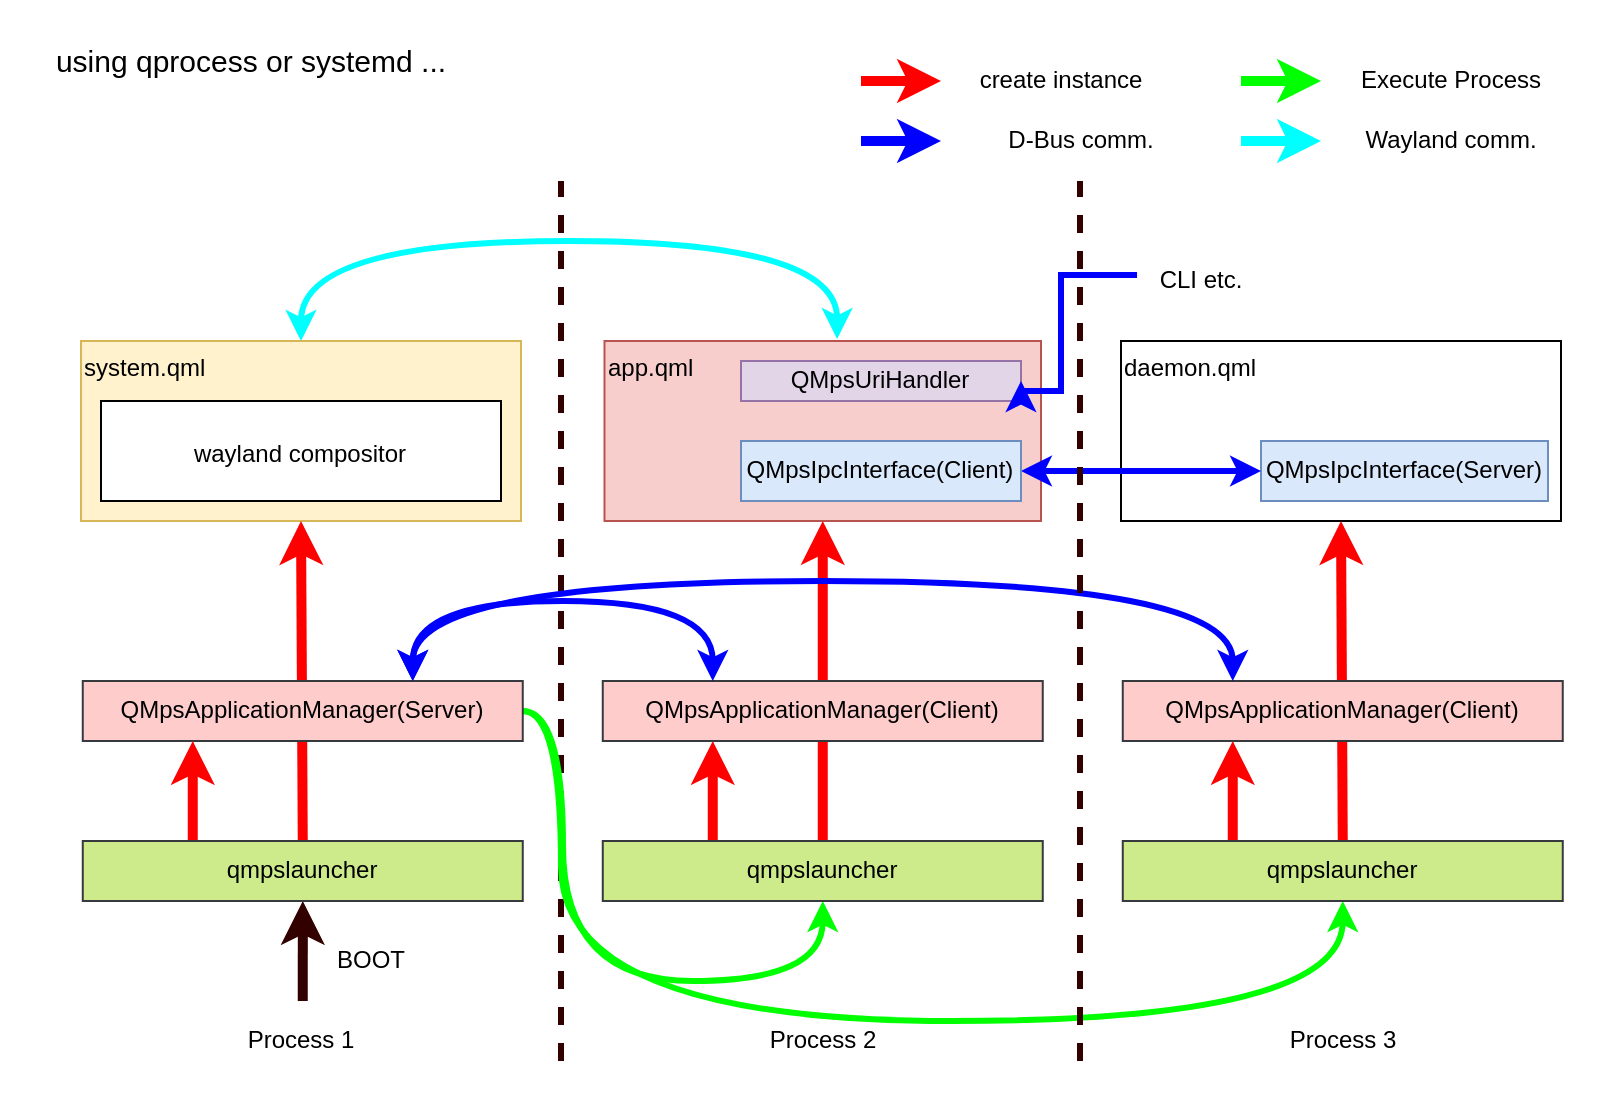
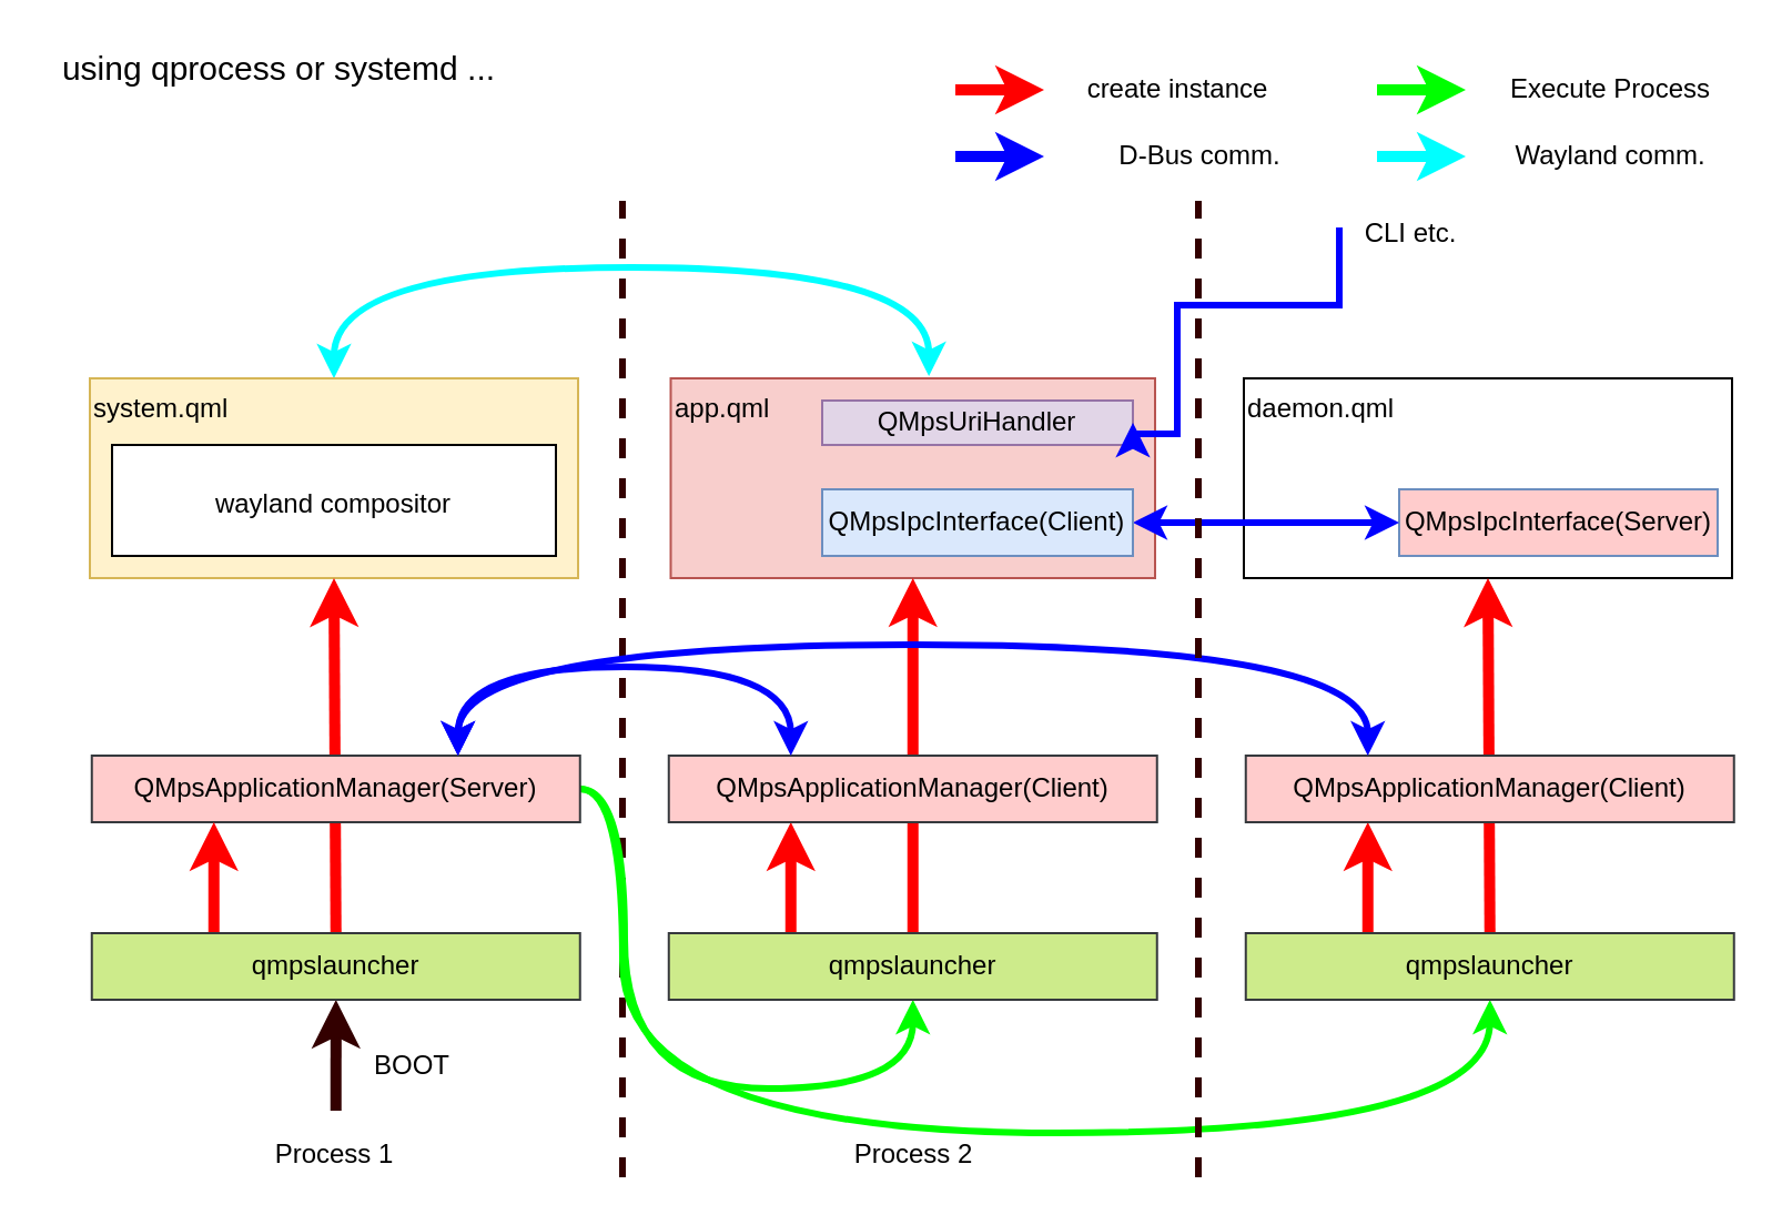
  <mxCell id="0" />
  <mxCell id="1" parent="0" />
  <mxCell id="2" value="" style="endArrow=none;dashed=1;html=1;rounded=0;fontSize=12;strokeColor=#330000;strokeWidth=3;fontStyle=1" edge="1" parent="1"><mxGeometry width="50" height="50" relative="1" as="geometry"><mxPoint x="280" y="530" as="sourcePoint" /><mxPoint x="280" y="90" as="targetPoint" /></mxGeometry></mxCell>
  <mxCell id="3" value="app.qml" style="rounded=0;whiteSpace=wrap;html=1;verticalAlign=top;align=left;fillColor=#f8cecc;strokeColor=#b85450;" vertex="1" parent="1"><mxGeometry x="301.75" y="170" width="218.25" height="90" as="geometry" /></mxCell>
  <mxCell id="4" style="edgeStyle=orthogonalEdgeStyle;curved=1;rounded=0;orthogonalLoop=1;jettySize=auto;html=1;entryX=0.533;entryY=-0.011;entryDx=0;entryDy=0;entryPerimeter=0;fontSize=12;startArrow=classic;startFill=1;endArrow=classic;endFill=1;strokeColor=#00FFFF;strokeWidth=3;exitX=0.5;exitY=0;exitDx=0;exitDy=0;" edge="1" parent="1" source="5" target="3"><mxGeometry relative="1" as="geometry"><Array as="points"><mxPoint x="150" y="120" /><mxPoint x="418" y="120" /></Array></mxGeometry></mxCell>
  <mxCell id="5" value="system.qml" style="rounded=0;whiteSpace=wrap;html=1;verticalAlign=top;align=left;fillColor=#fff2cc;strokeColor=#d6b656;" vertex="1" parent="1"><mxGeometry x="40" y="170" width="220" height="90" as="geometry" /></mxCell>
  <mxCell id="6" value="daemon.qml" style="rounded=0;whiteSpace=wrap;html=1;verticalAlign=top;align=left;" vertex="1" parent="1"><mxGeometry x="560" y="170" width="220" height="90" as="geometry" /></mxCell>
- <mxCell id="7" value="QMpsIpcInterface(Server)" style="rounded=0;whiteSpace=wrap;html=1;fillColor=#dae8fc;strokeColor=#6c8ebf;" vertex="1" parent="1"><mxGeometry x="630" y="220" width="143.5" height="30" as="geometry" /></mxCell>
+ <mxCell id="7" value="QMpsIpcInterface(Server)" style="rounded=0;whiteSpace=wrap;html=1;fillColor=#ffcccc;strokeColor=#6c8ebf;" vertex="1" parent="1"><mxGeometry x="630" y="220" width="143.5" height="30" as="geometry" /></mxCell>
  <mxCell id="8" value="QMpsUriHandler" style="rounded=0;whiteSpace=wrap;html=1;fillColor=#e1d5e7;strokeColor=#9673a6;" vertex="1" parent="1"><mxGeometry x="370" y="180" width="140" height="20" as="geometry" /></mxCell>
  <mxCell id="9" style="edgeStyle=orthogonalEdgeStyle;rounded=0;orthogonalLoop=1;jettySize=auto;html=1;fontSize=12;startArrow=classic;startFill=1;endArrow=classic;endFill=1;strokeColor=#0000FF;strokeWidth=3;" edge="1" parent="1" source="10" target="7"><mxGeometry relative="1" as="geometry" /></mxCell>
  <mxCell id="10" value="QMpsIpcInterface(Client)" style="rounded=0;whiteSpace=wrap;html=1;fillColor=#dae8fc;strokeColor=#6c8ebf;" vertex="1" parent="1"><mxGeometry x="370" y="220" width="140" height="30" as="geometry" /></mxCell>
  <mxCell id="11" value="" style="endArrow=classic;html=1;rounded=0;strokeColor=#FF0000;strokeWidth=5;" edge="1" parent="1"><mxGeometry width="50" height="50" relative="1" as="geometry"><mxPoint x="430" y="40" as="sourcePoint" /><mxPoint x="470" y="40" as="targetPoint" /></mxGeometry></mxCell>
  <mxCell id="12" value="" style="endArrow=classic;html=1;rounded=0;strokeColor=#0000FF;strokeWidth=5;" edge="1" parent="1"><mxGeometry width="50" height="50" relative="1" as="geometry"><mxPoint x="430" y="70" as="sourcePoint" /><mxPoint x="470" y="70" as="targetPoint" /></mxGeometry></mxCell>
  <mxCell id="13" value="create instance" style="text;html=1;align=center;verticalAlign=middle;resizable=0;points=[];autosize=1;strokeColor=none;fillColor=none;" vertex="1" parent="1"><mxGeometry x="480" y="30" width="100" height="20" as="geometry" /></mxCell>
  <mxCell id="14" value="D-Bus comm." style="text;html=1;align=center;verticalAlign=middle;resizable=0;points=[];autosize=1;strokeColor=none;fillColor=none;" vertex="1" parent="1"><mxGeometry x="495" y="60" width="90" height="20" as="geometry" /></mxCell>
  <mxCell id="15" value="using qprocess or systemd ..." style="text;html=1;align=center;verticalAlign=middle;resizable=0;points=[];autosize=1;strokeColor=none;fillColor=none;fontSize=15;" vertex="1" parent="1"><mxGeometry y="20" width="210" height="20" as="geometry" x="20" /></mxCell>
  <mxCell id="16" value="&lt;font style=&quot;font-size: 12px;&quot;&gt;wayland compositor&lt;/font&gt;" style="rounded=0;whiteSpace=wrap;html=1;fontSize=15;" vertex="1" parent="1"><mxGeometry x="50" y="200" width="200" height="50" as="geometry" /></mxCell>
  <mxCell id="17" style="rounded=0;orthogonalLoop=1;jettySize=auto;html=1;entryX=0.5;entryY=1;entryDx=0;entryDy=0;fontSize=12;startArrow=none;startFill=0;endArrow=classic;endFill=1;strokeColor=#FF0000;strokeWidth=5;exitX=0.5;exitY=0;exitDx=0;exitDy=0;" edge="1" parent="1" source="23" target="5"><mxGeometry relative="1" as="geometry" /></mxCell>
  <mxCell id="18" style="edgeStyle=orthogonalEdgeStyle;curved=1;rounded=0;orthogonalLoop=1;jettySize=auto;html=1;entryX=0.5;entryY=1;entryDx=0;entryDy=0;fontSize=12;startArrow=none;startFill=0;endArrow=classic;endFill=1;strokeColor=#00FF00;strokeWidth=3;" edge="1" parent="1" source="20" target="26"><mxGeometry relative="1" as="geometry"><Array as="points"><mxPoint x="281" y="355" /><mxPoint x="281" y="490" /><mxPoint x="411" y="490" /></Array></mxGeometry></mxCell>
  <mxCell id="19" style="edgeStyle=orthogonalEdgeStyle;curved=1;rounded=0;orthogonalLoop=1;jettySize=auto;html=1;entryX=0.5;entryY=1;entryDx=0;entryDy=0;fontSize=12;startArrow=none;startFill=0;endArrow=classic;endFill=1;strokeColor=#00FF00;strokeWidth=3;" edge="1" parent="1" source="20" target="29"><mxGeometry relative="1" as="geometry"><Array as="points"><mxPoint x="280" y="355" /><mxPoint x="280" y="510" /><mxPoint x="671" y="510" /></Array></mxGeometry></mxCell>
  <mxCell id="20" value="QMpsApplicationManager(Server)" style="rounded=0;whiteSpace=wrap;html=1;fillColor=#ffcccc;strokeColor=#36393d;" vertex="1" parent="1"><mxGeometry x="40.88" y="340" width="220" height="30" as="geometry" /></mxCell>
  <mxCell id="21" style="rounded=0;orthogonalLoop=1;jettySize=auto;html=1;entryX=0.25;entryY=1;entryDx=0;entryDy=0;startArrow=none;startFill=0;strokeWidth=5;fillColor=#e51400;strokeColor=#FF0000;exitX=0.25;exitY=0;exitDx=0;exitDy=0;" edge="1" parent="1" source="23" target="20"><mxGeometry relative="1" as="geometry" /></mxCell>
  <mxCell id="22" style="edgeStyle=orthogonalEdgeStyle;curved=1;rounded=0;orthogonalLoop=1;jettySize=auto;html=1;fontSize=12;startArrow=classic;startFill=1;endArrow=none;endFill=0;strokeColor=#330000;strokeWidth=5;" edge="1" parent="1" source="23"><mxGeometry relative="1" as="geometry"><mxPoint x="150.88" y="500" as="targetPoint" /></mxGeometry></mxCell>
  <mxCell id="23" value="qmpslauncher" style="rounded=0;whiteSpace=wrap;html=1;fillColor=#cdeb8b;strokeColor=#36393d;" vertex="1" parent="1"><mxGeometry x="40.88" y="420" width="220" height="30" as="geometry" /></mxCell>
  <mxCell id="24" style="rounded=0;orthogonalLoop=1;jettySize=auto;html=1;entryX=0.5;entryY=1;entryDx=0;entryDy=0;fontSize=12;startArrow=none;startFill=0;endArrow=classic;endFill=1;strokeColor=#FF0000;strokeWidth=5;exitX=0.5;exitY=0;exitDx=0;exitDy=0;" edge="1" parent="1" source="26" target="3"><mxGeometry relative="1" as="geometry" /></mxCell>
  <mxCell id="25" style="rounded=0;orthogonalLoop=1;jettySize=auto;html=1;entryX=0.25;entryY=1;entryDx=0;entryDy=0;fontSize=12;startArrow=none;startFill=0;endArrow=classic;endFill=1;strokeColor=#FF0000;strokeWidth=5;exitX=0.25;exitY=0;exitDx=0;exitDy=0;" edge="1" parent="1" source="26" target="34"><mxGeometry relative="1" as="geometry" /></mxCell>
  <mxCell id="26" value="qmpslauncher" style="rounded=0;whiteSpace=wrap;html=1;fillColor=#cdeb8b;strokeColor=#36393d;" vertex="1" parent="1"><mxGeometry x="300.88" y="420" width="220" height="30" as="geometry" /></mxCell>
  <mxCell id="27" style="rounded=0;orthogonalLoop=1;jettySize=auto;html=1;entryX=0.5;entryY=1;entryDx=0;entryDy=0;fontSize=12;startArrow=none;startFill=0;endArrow=classic;endFill=1;strokeColor=#FF0000;strokeWidth=5;exitX=0.5;exitY=0;exitDx=0;exitDy=0;" edge="1" parent="1" source="29" target="6"><mxGeometry relative="1" as="geometry" /></mxCell>
  <mxCell id="28" style="rounded=0;orthogonalLoop=1;jettySize=auto;html=1;exitX=0.25;exitY=0;exitDx=0;exitDy=0;entryX=0.25;entryY=1;entryDx=0;entryDy=0;fontSize=12;startArrow=none;startFill=0;endArrow=classic;endFill=1;strokeColor=#FF0000;strokeWidth=5;" edge="1" parent="1" source="29" target="35"><mxGeometry relative="1" as="geometry" /></mxCell>
  <mxCell id="29" value="qmpslauncher" style="rounded=0;whiteSpace=wrap;html=1;fillColor=#cdeb8b;strokeColor=#36393d;" vertex="1" parent="1"><mxGeometry x="560.88" y="420" width="220" height="30" as="geometry" /></mxCell>
  <mxCell id="30" value="" style="endArrow=classic;html=1;rounded=0;strokeColor=#00FF00;strokeWidth=5;" edge="1" parent="1"><mxGeometry width="50" height="50" relative="1" as="geometry"><mxPoint x="620" y="40" as="sourcePoint" /><mxPoint x="660" y="40" as="targetPoint" /></mxGeometry></mxCell>
  <mxCell id="31" value="" style="endArrow=classic;html=1;rounded=0;strokeColor=#00FFFF;strokeWidth=5;" edge="1" parent="1"><mxGeometry width="50" height="50" relative="1" as="geometry"><mxPoint x="620" y="70" as="sourcePoint" /><mxPoint x="660" y="70" as="targetPoint" /></mxGeometry></mxCell>
  <mxCell id="32" value="Wayland comm." style="text;html=1;align=center;verticalAlign=middle;resizable=0;points=[];autosize=1;strokeColor=none;fillColor=none;fontSize=12;" vertex="1" parent="1"><mxGeometry x="675" y="60" width="100" height="20" as="geometry" /></mxCell>
  <mxCell id="33" value="Execute Process" style="text;html=1;align=center;verticalAlign=middle;resizable=0;points=[];autosize=1;strokeColor=none;fillColor=none;fontSize=12;" vertex="1" parent="1"><mxGeometry x="670" y="30" width="110" height="20" as="geometry" /></mxCell>
  <mxCell id="34" value="QMpsApplicationManager(Client)" style="rounded=0;whiteSpace=wrap;html=1;fillColor=#ffcccc;strokeColor=#36393d;" vertex="1" parent="1"><mxGeometry x="300.88" y="340" width="220" height="30" as="geometry" /></mxCell>
  <mxCell id="35" value="QMpsApplicationManager(Client)" style="rounded=0;whiteSpace=wrap;html=1;fillColor=#ffcccc;strokeColor=#36393d;" vertex="1" parent="1"><mxGeometry x="560.88" y="340" width="220" height="30" as="geometry" /></mxCell>
- <mxCell id="36" value="CLI etc." style="text;html=1;align=center;verticalAlign=middle;resizable=0;points=[];autosize=1;strokeColor=none;fillColor=none;fontSize=12;" vertex="1" parent="1"><mxGeometry x="570" y="130" width="60" height="20" as="geometry" /></mxCell>
+ <mxCell id="36" value="CLI etc." style="text;html=1;align=center;verticalAlign=middle;resizable=0;points=[];autosize=1;strokeColor=none;fillColor=none;fontSize=12;" vertex="1" parent="1"><mxGeometry x="605" y="95" width="60" height="20" as="geometry" /></mxCell>
  <mxCell id="37" value="" style="endArrow=classic;startArrow=classic;html=1;rounded=0;fontSize=12;strokeColor=#0000FF;strokeWidth=3;exitX=0.75;exitY=0;exitDx=0;exitDy=0;edgeStyle=orthogonalEdgeStyle;curved=1;entryX=0.25;entryY=0;entryDx=0;entryDy=0;" edge="1" parent="1" source="20" target="34"><mxGeometry width="50" height="50" relative="1" as="geometry"><mxPoint x="410.88" y="360" as="sourcePoint" /><mxPoint x="460.88" y="310" as="targetPoint" /><Array as="points"><mxPoint x="205.88" y="300" /><mxPoint x="355.88" y="300" /></Array></mxGeometry></mxCell>
  <mxCell id="38" value="" style="endArrow=classic;startArrow=classic;html=1;rounded=0;fontSize=12;strokeColor=#0000FF;strokeWidth=3;curved=1;exitX=0.75;exitY=0;exitDx=0;exitDy=0;entryX=0.25;entryY=0;entryDx=0;entryDy=0;edgeStyle=orthogonalEdgeStyle;" edge="1" parent="1" source="20" target="35"><mxGeometry width="50" height="50" relative="1" as="geometry"><mxPoint x="410.88" y="360" as="sourcePoint" /><mxPoint x="460.88" y="310" as="targetPoint" /><Array as="points"><mxPoint x="205.88" y="290" /><mxPoint x="615.88" y="290" /></Array></mxGeometry></mxCell>
  <mxCell id="39" value="BOOT" style="text;html=1;align=center;verticalAlign=middle;resizable=0;points=[];autosize=1;strokeColor=none;fillColor=none;fontSize=12;" vertex="1" parent="1"><mxGeometry x="160" y="470" width="50" height="20" as="geometry" /></mxCell>
  <mxCell id="40" value="" style="endArrow=classic;html=1;rounded=0;fontSize=12;strokeColor=#0000FF;strokeWidth=3;entryX=1;entryY=0.5;entryDx=0;entryDy=0;exitX=-0.033;exitY=0.35;exitDx=0;exitDy=0;exitPerimeter=0;edgeStyle=orthogonalEdgeStyle;" edge="1" parent="1" source="36" target="8"><mxGeometry width="50" height="50" relative="1" as="geometry"><mxPoint x="410" y="380" as="sourcePoint" /><mxPoint x="460" y="330" as="targetPoint" /><Array as="points"><mxPoint x="530" y="137" /><mxPoint x="530" y="195" /></Array></mxGeometry></mxCell>
  <mxCell id="41" value="" style="endArrow=none;dashed=1;html=1;rounded=0;fontSize=12;strokeColor=#330000;strokeWidth=3;fontStyle=1" edge="1" parent="1"><mxGeometry width="50" height="50" relative="1" as="geometry"><mxPoint x="539.5" y="530" as="sourcePoint" /><mxPoint x="539.5" y="90" as="targetPoint" /></mxGeometry></mxCell>
  <mxCell id="42" value="Process 1" style="text;html=1;align=center;verticalAlign=middle;resizable=0;points=[];autosize=1;strokeColor=none;fillColor=none;fontSize=12;" vertex="1" parent="1"><mxGeometry x="115" y="510" width="70" height="20" as="geometry" /></mxCell>
  <mxCell id="43" value="Process 2" style="text;html=1;align=center;verticalAlign=middle;resizable=0;points=[];autosize=1;strokeColor=none;fillColor=none;fontSize=12;" vertex="1" parent="1"><mxGeometry x="375.88" y="510" width="70" height="20" as="geometry" /></mxCell>
- <mxCell id="44" value="Process 3" style="text;html=1;align=center;verticalAlign=middle;resizable=0;points=[];autosize=1;strokeColor=none;fillColor=none;fontSize=12;" vertex="1" parent="1"><mxGeometry x="635.88" y="510" width="70" height="20" as="geometry" /></mxCell>
